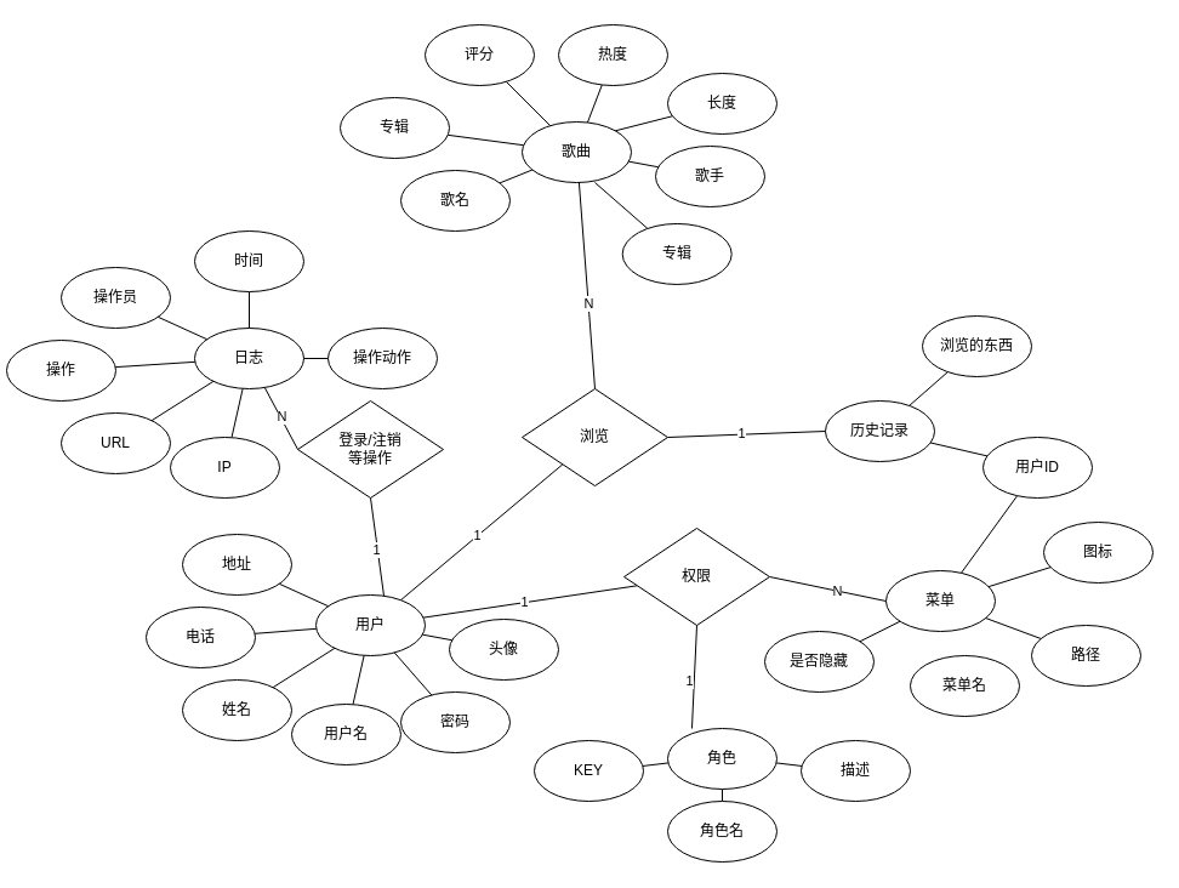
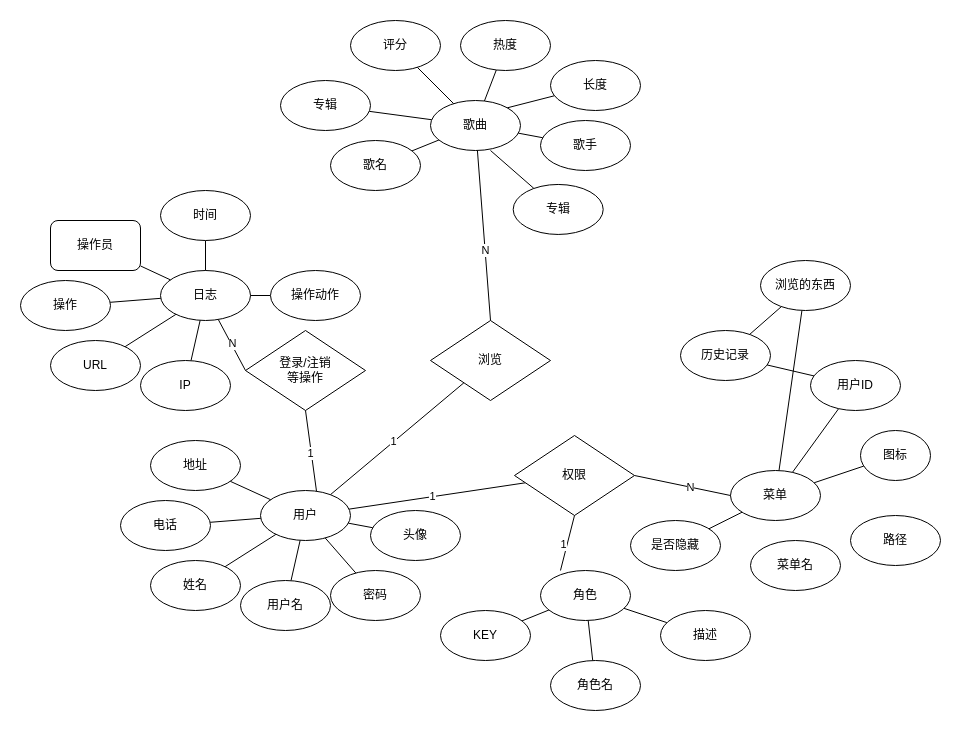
  <mxCell id="0" />
  <mxCell id="1" parent="0" />
  <mxCell id="2" value="" style="rounded=0;orthogonalLoop=1;jettySize=auto;html=1;endArrow=none;endFill=0;" edge="1" parent="1" source="5" target="6"><mxGeometry relative="1" as="geometry" /></mxCell>
  <mxCell id="3" value="" style="rounded=0;orthogonalLoop=1;jettySize=auto;html=1;endArrow=none;endFill=0;" edge="1" parent="1" source="5" target="33"><mxGeometry relative="1" as="geometry" /></mxCell>
  <mxCell id="4" value="1" style="edgeLabel;html=1;align=center;verticalAlign=middle;resizable=0;points=[];" vertex="1" connectable="0" parent="3"><mxGeometry x="-0.059" y="1" relative="1" as="geometry"><mxPoint as="offset" /></mxGeometry></mxCell>
  <mxCell id="5" value="用户" style="ellipse;whiteSpace=wrap;html=1;" vertex="1" parent="1"><mxGeometry x="260" y="490" width="90" height="50" as="geometry" /></mxCell>
  <mxCell id="6" value="姓名" style="ellipse;whiteSpace=wrap;html=1;" vertex="1" parent="1"><mxGeometry x="150" y="560" width="90" height="50" as="geometry" /></mxCell>
  <mxCell id="7" value="" style="rounded=0;orthogonalLoop=1;jettySize=auto;html=1;endArrow=none;endFill=0;" edge="1" parent="1" target="8" source="5"><mxGeometry relative="1" as="geometry"><mxPoint x="385" y="580" as="sourcePoint" /></mxGeometry></mxCell>
  <mxCell id="8" value="用户名" style="ellipse;whiteSpace=wrap;html=1;" vertex="1" parent="1"><mxGeometry x="240" y="580" width="90" height="50" as="geometry" /></mxCell>
  <mxCell id="9" value="" style="rounded=0;orthogonalLoop=1;jettySize=auto;html=1;endArrow=none;endFill=0;" edge="1" parent="1" target="10" source="5"><mxGeometry relative="1" as="geometry"><mxPoint x="245" y="430" as="sourcePoint" /></mxGeometry></mxCell>
  <mxCell id="10" value="电话" style="ellipse;whiteSpace=wrap;html=1;" vertex="1" parent="1"><mxGeometry x="120" y="500" width="90" height="50" as="geometry" /></mxCell>
  <mxCell id="11" value="" style="rounded=0;orthogonalLoop=1;jettySize=auto;html=1;endArrow=none;endFill=0;" edge="1" parent="1" target="12" source="5"><mxGeometry relative="1" as="geometry"><mxPoint x="465" y="547" as="sourcePoint" /></mxGeometry></mxCell>
  <mxCell id="12" value="密码" style="ellipse;whiteSpace=wrap;html=1;" vertex="1" parent="1"><mxGeometry x="330" y="570" width="90" height="50" as="geometry" /></mxCell>
  <mxCell id="13" value="" style="rounded=0;orthogonalLoop=1;jettySize=auto;html=1;endArrow=none;endFill=0;" edge="1" parent="1" target="14" source="5"><mxGeometry relative="1" as="geometry"><mxPoint x="515" y="477" as="sourcePoint" /></mxGeometry></mxCell>
  <mxCell id="14" value="头像" style="ellipse;whiteSpace=wrap;html=1;" vertex="1" parent="1"><mxGeometry x="370" y="510" width="90" height="50" as="geometry" /></mxCell>
  <mxCell id="15" value="" style="rounded=0;orthogonalLoop=1;jettySize=auto;html=1;endArrow=none;endFill=0;" edge="1" parent="1" target="16" source="5"><mxGeometry relative="1" as="geometry"><mxPoint x="225" y="360" as="sourcePoint" /></mxGeometry></mxCell>
  <mxCell id="16" value="地址" style="ellipse;whiteSpace=wrap;html=1;" vertex="1" parent="1"><mxGeometry x="150" y="440" width="90" height="50" as="geometry" /></mxCell>
  <mxCell id="17" value="" style="rounded=0;orthogonalLoop=1;jettySize=auto;html=1;endArrow=none;endFill=0;" edge="1" parent="1" source="18" target="19"><mxGeometry relative="1" as="geometry" /></mxCell>
- <mxCell id="18" value="角色" style="ellipse;whiteSpace=wrap;html=1;" vertex="1" parent="1"><mxGeometry x="550" y="600" width="90" height="50" as="geometry" /></mxCell>
+ <mxCell id="18" value="角色" style="ellipse;whiteSpace=wrap;html=1;" vertex="1" parent="1"><mxGeometry x="540" y="570" width="90" height="50" as="geometry" /></mxCell>
  <mxCell id="19" value="角色名" style="ellipse;whiteSpace=wrap;html=1;" vertex="1" parent="1"><mxGeometry x="550" y="660" width="90" height="50" as="geometry" /></mxCell>
  <mxCell id="20" value="" style="rounded=0;orthogonalLoop=1;jettySize=auto;html=1;endArrow=none;endFill=0;" edge="1" parent="1" source="18" target="21"><mxGeometry relative="1" as="geometry"><mxPoint x="605" y="590" as="sourcePoint" /></mxGeometry></mxCell>
  <mxCell id="21" value="描述" style="ellipse;whiteSpace=wrap;html=1;" vertex="1" parent="1"><mxGeometry x="660" y="610" width="90" height="50" as="geometry" /></mxCell>
  <mxCell id="22" value="" style="rounded=0;orthogonalLoop=1;jettySize=auto;html=1;endArrow=none;endFill=0;" edge="1" parent="1" source="18" target="23"><mxGeometry relative="1" as="geometry"><mxPoint x="465" y="440" as="sourcePoint" /></mxGeometry></mxCell>
  <mxCell id="23" value="KEY" style="ellipse;whiteSpace=wrap;html=1;" vertex="1" parent="1"><mxGeometry x="440" y="610" width="90" height="50" as="geometry" /></mxCell>
  <mxCell id="24" value="" style="rounded=0;orthogonalLoop=1;jettySize=auto;html=1;endArrow=none;endFill=0;" edge="1" parent="1" source="25" target="26"><mxGeometry relative="1" as="geometry" /></mxCell>
  <mxCell id="25" value="菜单" style="ellipse;whiteSpace=wrap;html=1;" vertex="1" parent="1"><mxGeometry x="730" y="470" width="90" height="50" as="geometry" /></mxCell>
  <mxCell id="26" value="是否隐藏" style="ellipse;whiteSpace=wrap;html=1;" vertex="1" parent="1"><mxGeometry x="630" y="520" width="90" height="50" as="geometry" /></mxCell>
  <mxCell id="27" value="" style="rounded=0;orthogonalLoop=1;jettySize=auto;html=1;endArrow=none;endFill=0;" edge="1" parent="1" source="25" target="72"><mxGeometry relative="1" as="geometry"><mxPoint x="825" y="460" as="sourcePoint" /></mxGeometry></mxCell>
  <mxCell id="28" value="菜单名" style="ellipse;whiteSpace=wrap;html=1;" vertex="1" parent="1"><mxGeometry x="750" y="540" width="90" height="50" as="geometry" /></mxCell>
- <mxCell id="29" value="" style="rounded=0;orthogonalLoop=1;jettySize=auto;html=1;endArrow=none;endFill=0;" edge="1" parent="1" source="25" target="30"><mxGeometry relative="1" as="geometry"><mxPoint x="905" y="427" as="sourcePoint" /></mxGeometry></mxCell>
+ <mxCell id="29" value="" style="rounded=0;orthogonalLoop=1;jettySize=auto;html=1;endArrow=none;endFill=0;" edge="1" parent="1" source="25" target="74"><mxGeometry relative="1" as="geometry"><mxPoint x="905" y="427" as="sourcePoint" /></mxGeometry></mxCell>
  <mxCell id="30" value="路径" style="ellipse;whiteSpace=wrap;html=1;" vertex="1" parent="1"><mxGeometry x="850" y="515" width="90" height="50" as="geometry" /></mxCell>
  <mxCell id="31" value="" style="rounded=0;orthogonalLoop=1;jettySize=auto;html=1;endArrow=none;endFill=0;" edge="1" parent="1" source="25" target="32"><mxGeometry relative="1" as="geometry"><mxPoint x="955" y="357" as="sourcePoint" /></mxGeometry></mxCell>
- <mxCell id="32" value="图标" style="ellipse;whiteSpace=wrap;html=1;" vertex="1" parent="1"><mxGeometry x="860" y="430" width="90" height="50" as="geometry" /></mxCell>
+ <mxCell id="32" value="图标" style="ellipse;whiteSpace=wrap;html=1;" vertex="1" parent="1"><mxGeometry x="860" y="430" width="70" height="50" as="geometry" /></mxCell>
  <mxCell id="33" value="权限" style="rhombus;whiteSpace=wrap;html=1;" vertex="1" parent="1"><mxGeometry x="514" y="435" width="120" height="80" as="geometry" /></mxCell>
  <mxCell id="34" value="" style="rounded=0;orthogonalLoop=1;jettySize=auto;html=1;endArrow=none;endFill=0;entryX=1;entryY=0.5;entryDx=0;entryDy=0;exitX=0;exitY=0.5;exitDx=0;exitDy=0;" edge="1" parent="1" source="25" target="33"><mxGeometry relative="1" as="geometry"><mxPoint x="346" y="507" as="sourcePoint" /><mxPoint x="478" y="429" as="targetPoint" /></mxGeometry></mxCell>
  <mxCell id="35" value="N" style="edgeLabel;html=1;align=center;verticalAlign=middle;resizable=0;points=[];" vertex="1" connectable="0" parent="34"><mxGeometry x="-0.17" relative="1" as="geometry"><mxPoint as="offset" /></mxGeometry></mxCell>
  <mxCell id="36" value="" style="rounded=0;orthogonalLoop=1;jettySize=auto;html=1;endArrow=none;endFill=0;entryX=0.5;entryY=1;entryDx=0;entryDy=0;exitX=0.222;exitY=0;exitDx=0;exitDy=0;exitPerimeter=0;" edge="1" parent="1" source="18" target="33"><mxGeometry relative="1" as="geometry"><mxPoint x="690" y="425" as="sourcePoint" /><mxPoint x="570" y="410" as="targetPoint" /></mxGeometry></mxCell>
  <mxCell id="37" value="1" style="edgeLabel;html=1;align=center;verticalAlign=middle;resizable=0;points=[];" vertex="1" connectable="0" parent="36"><mxGeometry x="-0.087" y="4" relative="1" as="geometry"><mxPoint as="offset" /></mxGeometry></mxCell>
  <mxCell id="38" value="" style="rounded=0;orthogonalLoop=1;jettySize=auto;html=1;endArrow=none;endFill=0;" edge="1" parent="1" source="41" target="42"><mxGeometry relative="1" as="geometry" /></mxCell>
  <mxCell id="39" value="" style="rounded=0;orthogonalLoop=1;jettySize=auto;html=1;endArrow=none;endFill=0;entryX=0;entryY=0.5;entryDx=0;entryDy=0;" edge="1" parent="1" source="41" target="53"><mxGeometry relative="1" as="geometry"><mxPoint x="350" y="227" as="targetPoint" /></mxGeometry></mxCell>
  <mxCell id="40" value="N" style="edgeLabel;html=1;align=center;verticalAlign=middle;resizable=0;points=[];" vertex="1" connectable="0" parent="39"><mxGeometry x="-0.059" y="1" relative="1" as="geometry"><mxPoint as="offset" /></mxGeometry></mxCell>
  <mxCell id="41" value="日志" style="ellipse;whiteSpace=wrap;html=1;" vertex="1" parent="1"><mxGeometry x="160" y="270" width="90" height="50" as="geometry" /></mxCell>
  <mxCell id="42" value="URL" style="ellipse;whiteSpace=wrap;html=1;" vertex="1" parent="1"><mxGeometry x="50" y="340" width="90" height="50" as="geometry" /></mxCell>
  <mxCell id="43" value="" style="rounded=0;orthogonalLoop=1;jettySize=auto;html=1;endArrow=none;endFill=0;" edge="1" parent="1" source="41" target="44"><mxGeometry relative="1" as="geometry"><mxPoint x="285" y="360" as="sourcePoint" /></mxGeometry></mxCell>
  <mxCell id="44" value="IP" style="ellipse;whiteSpace=wrap;html=1;" vertex="1" parent="1"><mxGeometry x="140" y="360" width="90" height="50" as="geometry" /></mxCell>
  <mxCell id="45" value="" style="rounded=0;orthogonalLoop=1;jettySize=auto;html=1;endArrow=none;endFill=0;" edge="1" parent="1" source="41" target="46"><mxGeometry relative="1" as="geometry"><mxPoint x="145" y="210" as="sourcePoint" /></mxGeometry></mxCell>
- <mxCell id="46" value="操作" style="ellipse;whiteSpace=wrap;html=1;" vertex="1" parent="1"><mxGeometry x="5" y="280" width="90" height="50" as="geometry" /></mxCell>
+ <mxCell id="46" value="操作" style="ellipse;whiteSpace=wrap;html=1;" vertex="1" parent="1"><mxGeometry x="20" y="280" width="90" height="50" as="geometry" /></mxCell>
  <mxCell id="47" value="" style="rounded=0;orthogonalLoop=1;jettySize=auto;html=1;endArrow=none;endFill=0;" edge="1" parent="1" source="41" target="48"><mxGeometry relative="1" as="geometry"><mxPoint x="365" y="327" as="sourcePoint" /></mxGeometry></mxCell>
  <mxCell id="48" value="操作动作" style="ellipse;whiteSpace=wrap;html=1;" vertex="1" parent="1"><mxGeometry x="270" y="270" width="90" height="50" as="geometry" /></mxCell>
  <mxCell id="49" value="" style="rounded=0;orthogonalLoop=1;jettySize=auto;html=1;endArrow=none;endFill=0;" edge="1" parent="1" source="41" target="50"><mxGeometry relative="1" as="geometry"><mxPoint x="415" y="257" as="sourcePoint" /></mxGeometry></mxCell>
  <mxCell id="50" value="时间" style="ellipse;whiteSpace=wrap;html=1;" vertex="1" parent="1"><mxGeometry x="160" y="190" width="90" height="50" as="geometry" /></mxCell>
  <mxCell id="51" value="" style="rounded=0;orthogonalLoop=1;jettySize=auto;html=1;endArrow=none;endFill=0;" edge="1" parent="1" source="41" target="52"><mxGeometry relative="1" as="geometry"><mxPoint x="125" y="140" as="sourcePoint" /></mxGeometry></mxCell>
- <mxCell id="52" value="操作员" style="ellipse;whiteSpace=wrap;html=1;" vertex="1" parent="1"><mxGeometry x="50" y="220" width="90" height="50" as="geometry" /></mxCell>
+ <mxCell id="52" value="操作员" style="whiteSpace=wrap;html=1;rounded=1;" vertex="1" parent="1"><mxGeometry x="50" y="220" width="90" height="50" as="geometry" /></mxCell>
  <mxCell id="53" value="登录/注销&lt;br&gt;等操作" style="rhombus;whiteSpace=wrap;html=1;" vertex="1" parent="1"><mxGeometry x="245" y="330" width="120" height="80" as="geometry" /></mxCell>
  <mxCell id="54" value="" style="rounded=0;orthogonalLoop=1;jettySize=auto;html=1;endArrow=none;endFill=0;entryX=0.5;entryY=1;entryDx=0;entryDy=0;exitX=0.622;exitY=0.01;exitDx=0;exitDy=0;exitPerimeter=0;" edge="1" parent="1" source="5" target="53"><mxGeometry relative="1" as="geometry"><mxPoint x="310" y="425" as="targetPoint" /><mxPoint x="233" y="328" as="sourcePoint" /></mxGeometry></mxCell>
  <mxCell id="55" value="1" style="edgeLabel;html=1;align=center;verticalAlign=middle;resizable=0;points=[];" vertex="1" connectable="0" parent="54"><mxGeometry x="-0.059" y="1" relative="1" as="geometry"><mxPoint as="offset" /></mxGeometry></mxCell>
  <mxCell id="56" value="浏览" style="rhombus;whiteSpace=wrap;html=1;" vertex="1" parent="1"><mxGeometry x="430" y="320" width="120" height="80" as="geometry" /></mxCell>
  <mxCell id="57" value="" style="rounded=0;orthogonalLoop=1;jettySize=auto;html=1;endArrow=none;endFill=0;" edge="1" parent="1" source="58" target="59"><mxGeometry relative="1" as="geometry" /></mxCell>
  <mxCell id="58" value="歌曲" style="ellipse;whiteSpace=wrap;html=1;" vertex="1" parent="1"><mxGeometry x="430" y="100" width="90" height="50" as="geometry" /></mxCell>
  <mxCell id="59" value="歌名" style="ellipse;whiteSpace=wrap;html=1;" vertex="1" parent="1"><mxGeometry x="330" y="140" width="90" height="50" as="geometry" /></mxCell>
  <mxCell id="60" value="" style="rounded=0;orthogonalLoop=1;jettySize=auto;html=1;endArrow=none;endFill=0;" edge="1" parent="1" source="58" target="61"><mxGeometry relative="1" as="geometry"><mxPoint x="415" y="40" as="sourcePoint" /></mxGeometry></mxCell>
  <mxCell id="61" value="专辑" style="ellipse;whiteSpace=wrap;html=1;" vertex="1" parent="1"><mxGeometry x="280" y="80" width="90" height="50" as="geometry" /></mxCell>
  <mxCell id="62" value="" style="rounded=0;orthogonalLoop=1;jettySize=auto;html=1;endArrow=none;endFill=0;" edge="1" parent="1" source="58" target="63"><mxGeometry relative="1" as="geometry"><mxPoint x="635" y="157" as="sourcePoint" /></mxGeometry></mxCell>
  <mxCell id="63" value="歌手" style="ellipse;whiteSpace=wrap;html=1;" vertex="1" parent="1"><mxGeometry x="540" y="120" width="90" height="50" as="geometry" /></mxCell>
  <mxCell id="64" value="" style="rounded=0;orthogonalLoop=1;jettySize=auto;html=1;endArrow=none;endFill=0;" edge="1" parent="1" source="58" target="65"><mxGeometry relative="1" as="geometry"><mxPoint x="685" y="87" as="sourcePoint" /></mxGeometry></mxCell>
  <mxCell id="65" value="热度" style="ellipse;whiteSpace=wrap;html=1;" vertex="1" parent="1"><mxGeometry x="460" y="20" width="90" height="50" as="geometry" /></mxCell>
  <mxCell id="66" value="" style="rounded=0;orthogonalLoop=1;jettySize=auto;html=1;endArrow=none;endFill=0;" edge="1" parent="1" source="58" target="67"><mxGeometry relative="1" as="geometry"><mxPoint x="395" y="-30" as="sourcePoint" /></mxGeometry></mxCell>
  <mxCell id="67" value="评分" style="ellipse;whiteSpace=wrap;html=1;" vertex="1" parent="1"><mxGeometry x="350" y="20" width="90" height="50" as="geometry" /></mxCell>
  <mxCell id="68" value="" style="rounded=0;orthogonalLoop=1;jettySize=auto;html=1;endArrow=none;endFill=0;exitX=1;exitY=0;exitDx=0;exitDy=0;" edge="1" parent="1" target="69" source="58"><mxGeometry relative="1" as="geometry"><mxPoint x="539" y="93" as="sourcePoint" /></mxGeometry></mxCell>
  <mxCell id="69" value="长度" style="ellipse;whiteSpace=wrap;html=1;" vertex="1" parent="1"><mxGeometry x="550" y="60" width="90" height="50" as="geometry" /></mxCell>
  <mxCell id="70" value="历史记录" style="ellipse;whiteSpace=wrap;html=1;" vertex="1" parent="1"><mxGeometry x="680" y="330" width="90" height="50" as="geometry" /></mxCell>
  <mxCell id="71" value="" style="rounded=0;orthogonalLoop=1;jettySize=auto;html=1;endArrow=none;endFill=0;" edge="1" parent="1" source="70" target="72"><mxGeometry relative="1" as="geometry"><mxPoint x="1000" y="297" as="sourcePoint" /></mxGeometry></mxCell>
  <mxCell id="72" value="用户ID" style="ellipse;whiteSpace=wrap;html=1;" vertex="1" parent="1"><mxGeometry x="810" y="360" width="90" height="50" as="geometry" /></mxCell>
  <mxCell id="73" value="" style="rounded=0;orthogonalLoop=1;jettySize=auto;html=1;endArrow=none;endFill=0;" edge="1" parent="1" source="70" target="74"><mxGeometry relative="1" as="geometry"><mxPoint x="710" y="180" as="sourcePoint" /></mxGeometry></mxCell>
  <mxCell id="74" value="浏览的东西" style="ellipse;whiteSpace=wrap;html=1;" vertex="1" parent="1"><mxGeometry x="760" y="260" width="90" height="50" as="geometry" /></mxCell>
  <mxCell id="75" value="" style="rounded=0;orthogonalLoop=1;jettySize=auto;html=1;endArrow=none;endFill=0;" edge="1" parent="1" source="5" target="56"><mxGeometry relative="1" as="geometry"><mxPoint x="359" y="519" as="sourcePoint" /><mxPoint x="535" y="492" as="targetPoint" /></mxGeometry></mxCell>
  <mxCell id="76" value="1" style="edgeLabel;html=1;align=center;verticalAlign=middle;resizable=0;points=[];" vertex="1" connectable="0" parent="75"><mxGeometry x="-0.059" y="1" relative="1" as="geometry"><mxPoint as="offset" /></mxGeometry></mxCell>
  <mxCell id="77" value="" style="rounded=0;orthogonalLoop=1;jettySize=auto;html=1;endArrow=none;endFill=0;exitX=0.5;exitY=0;exitDx=0;exitDy=0;" edge="1" parent="1" source="56" target="58"><mxGeometry relative="1" as="geometry"><mxPoint x="566" y="240" as="sourcePoint" /><mxPoint x="470" y="220" as="targetPoint" /></mxGeometry></mxCell>
  <mxCell id="78" value="N" style="edgeLabel;html=1;align=center;verticalAlign=middle;resizable=0;points=[];" vertex="1" connectable="0" parent="77"><mxGeometry x="-0.17" relative="1" as="geometry"><mxPoint as="offset" /></mxGeometry></mxCell>
- <mxCell id="79" value="" style="rounded=0;orthogonalLoop=1;jettySize=auto;html=1;endArrow=none;endFill=0;exitX=1;exitY=0.5;exitDx=0;exitDy=0;entryX=0;entryY=0.5;entryDx=0;entryDy=0;" edge="1" parent="1" source="56" target="70"><mxGeometry relative="1" as="geometry"><mxPoint x="570" y="361" as="sourcePoint" /><mxPoint x="703" y="249" as="targetPoint" /></mxGeometry></mxCell>
- <mxCell id="80" value="1" style="edgeLabel;html=1;align=center;verticalAlign=middle;resizable=0;points=[];" vertex="1" connectable="0" parent="79"><mxGeometry x="-0.059" y="1" relative="1" as="geometry"><mxPoint as="offset" /></mxGeometry></mxCell>
  <mxCell id="81" value="" style="rounded=0;orthogonalLoop=1;jettySize=auto;html=1;endArrow=none;endFill=0;" edge="1" parent="1" target="82"><mxGeometry relative="1" as="geometry"><mxPoint x="490.005" y="150" as="sourcePoint" /></mxGeometry></mxCell>
  <mxCell id="82" value="专辑" style="ellipse;whiteSpace=wrap;html=1;" vertex="1" parent="1"><mxGeometry x="512.7" y="183.96" width="90" height="50" as="geometry" /></mxCell>
